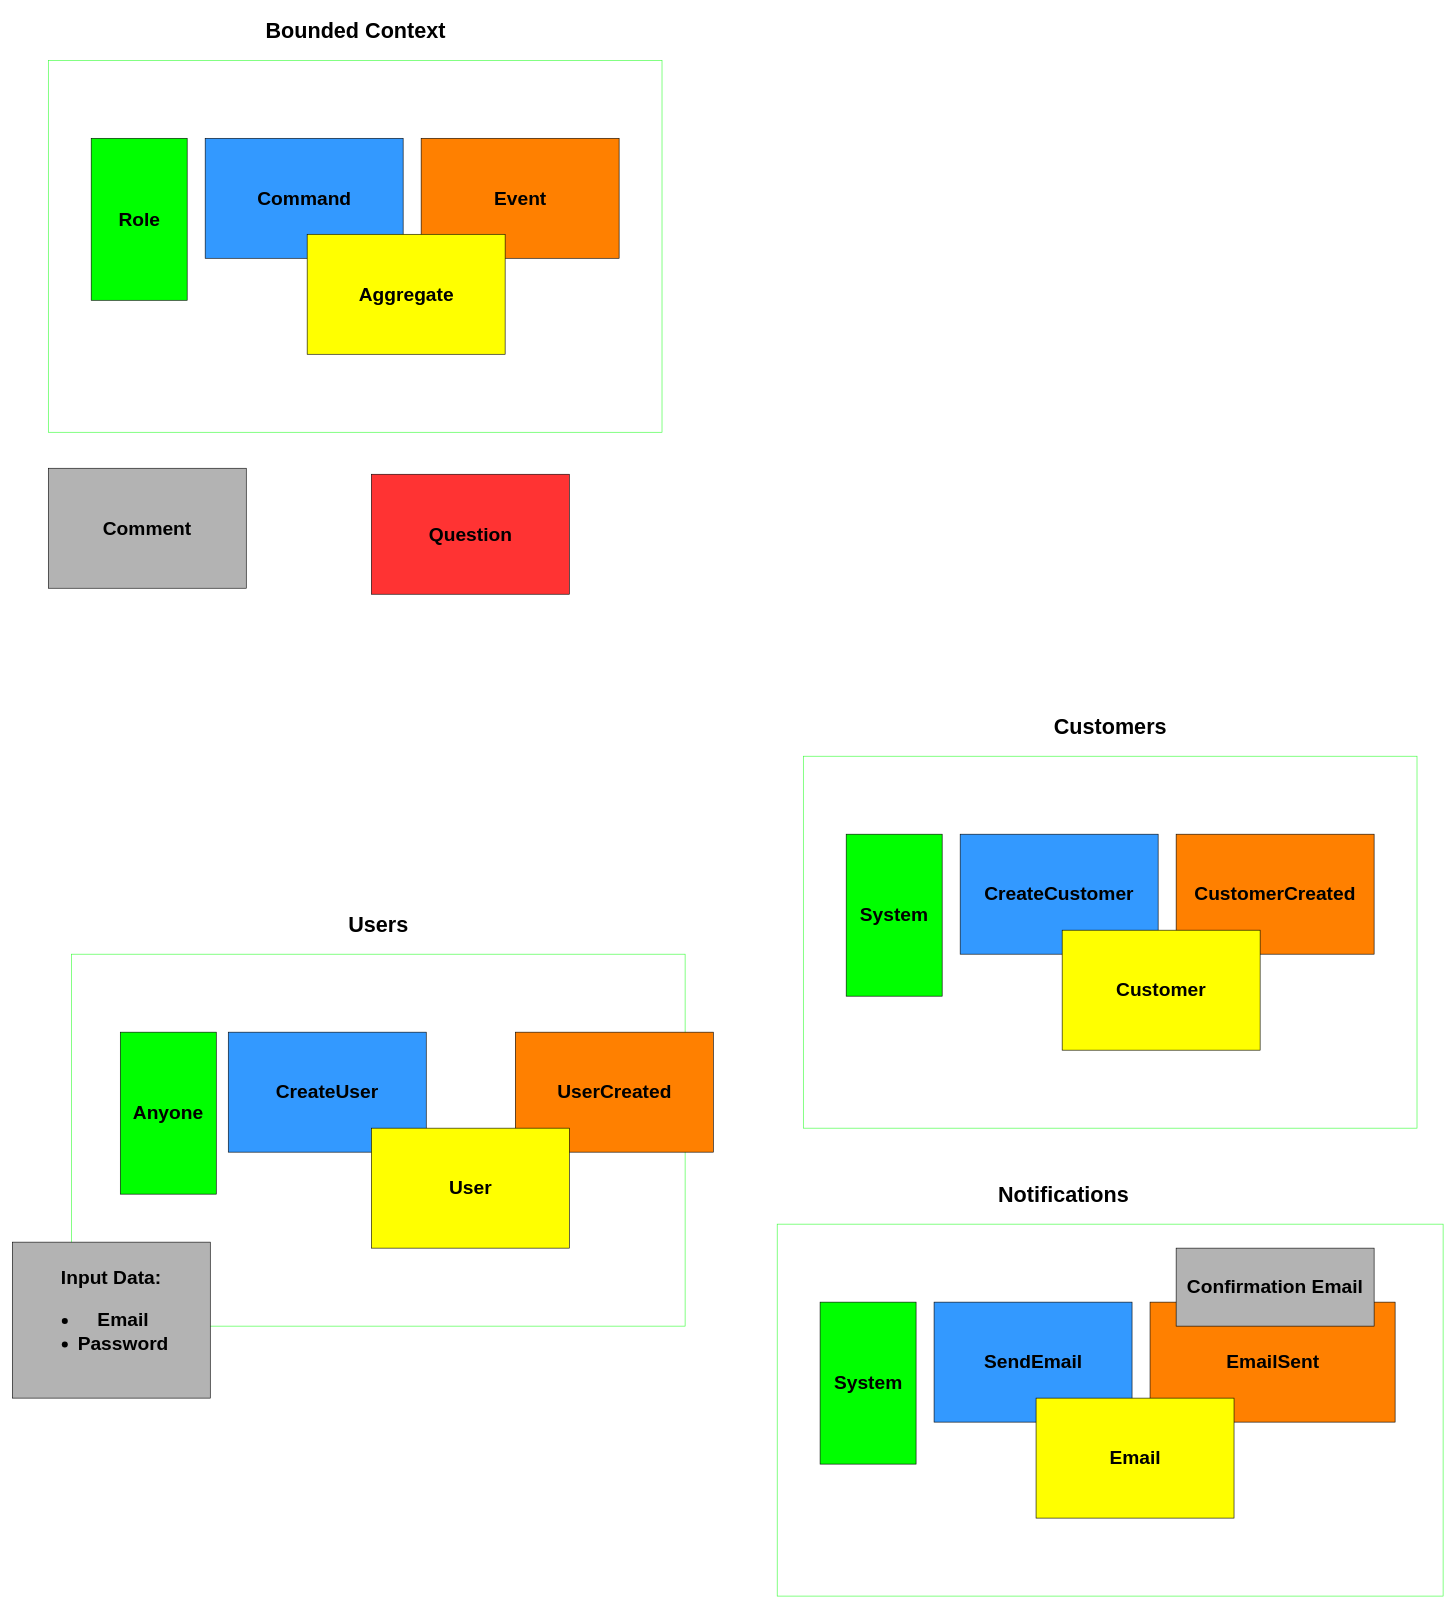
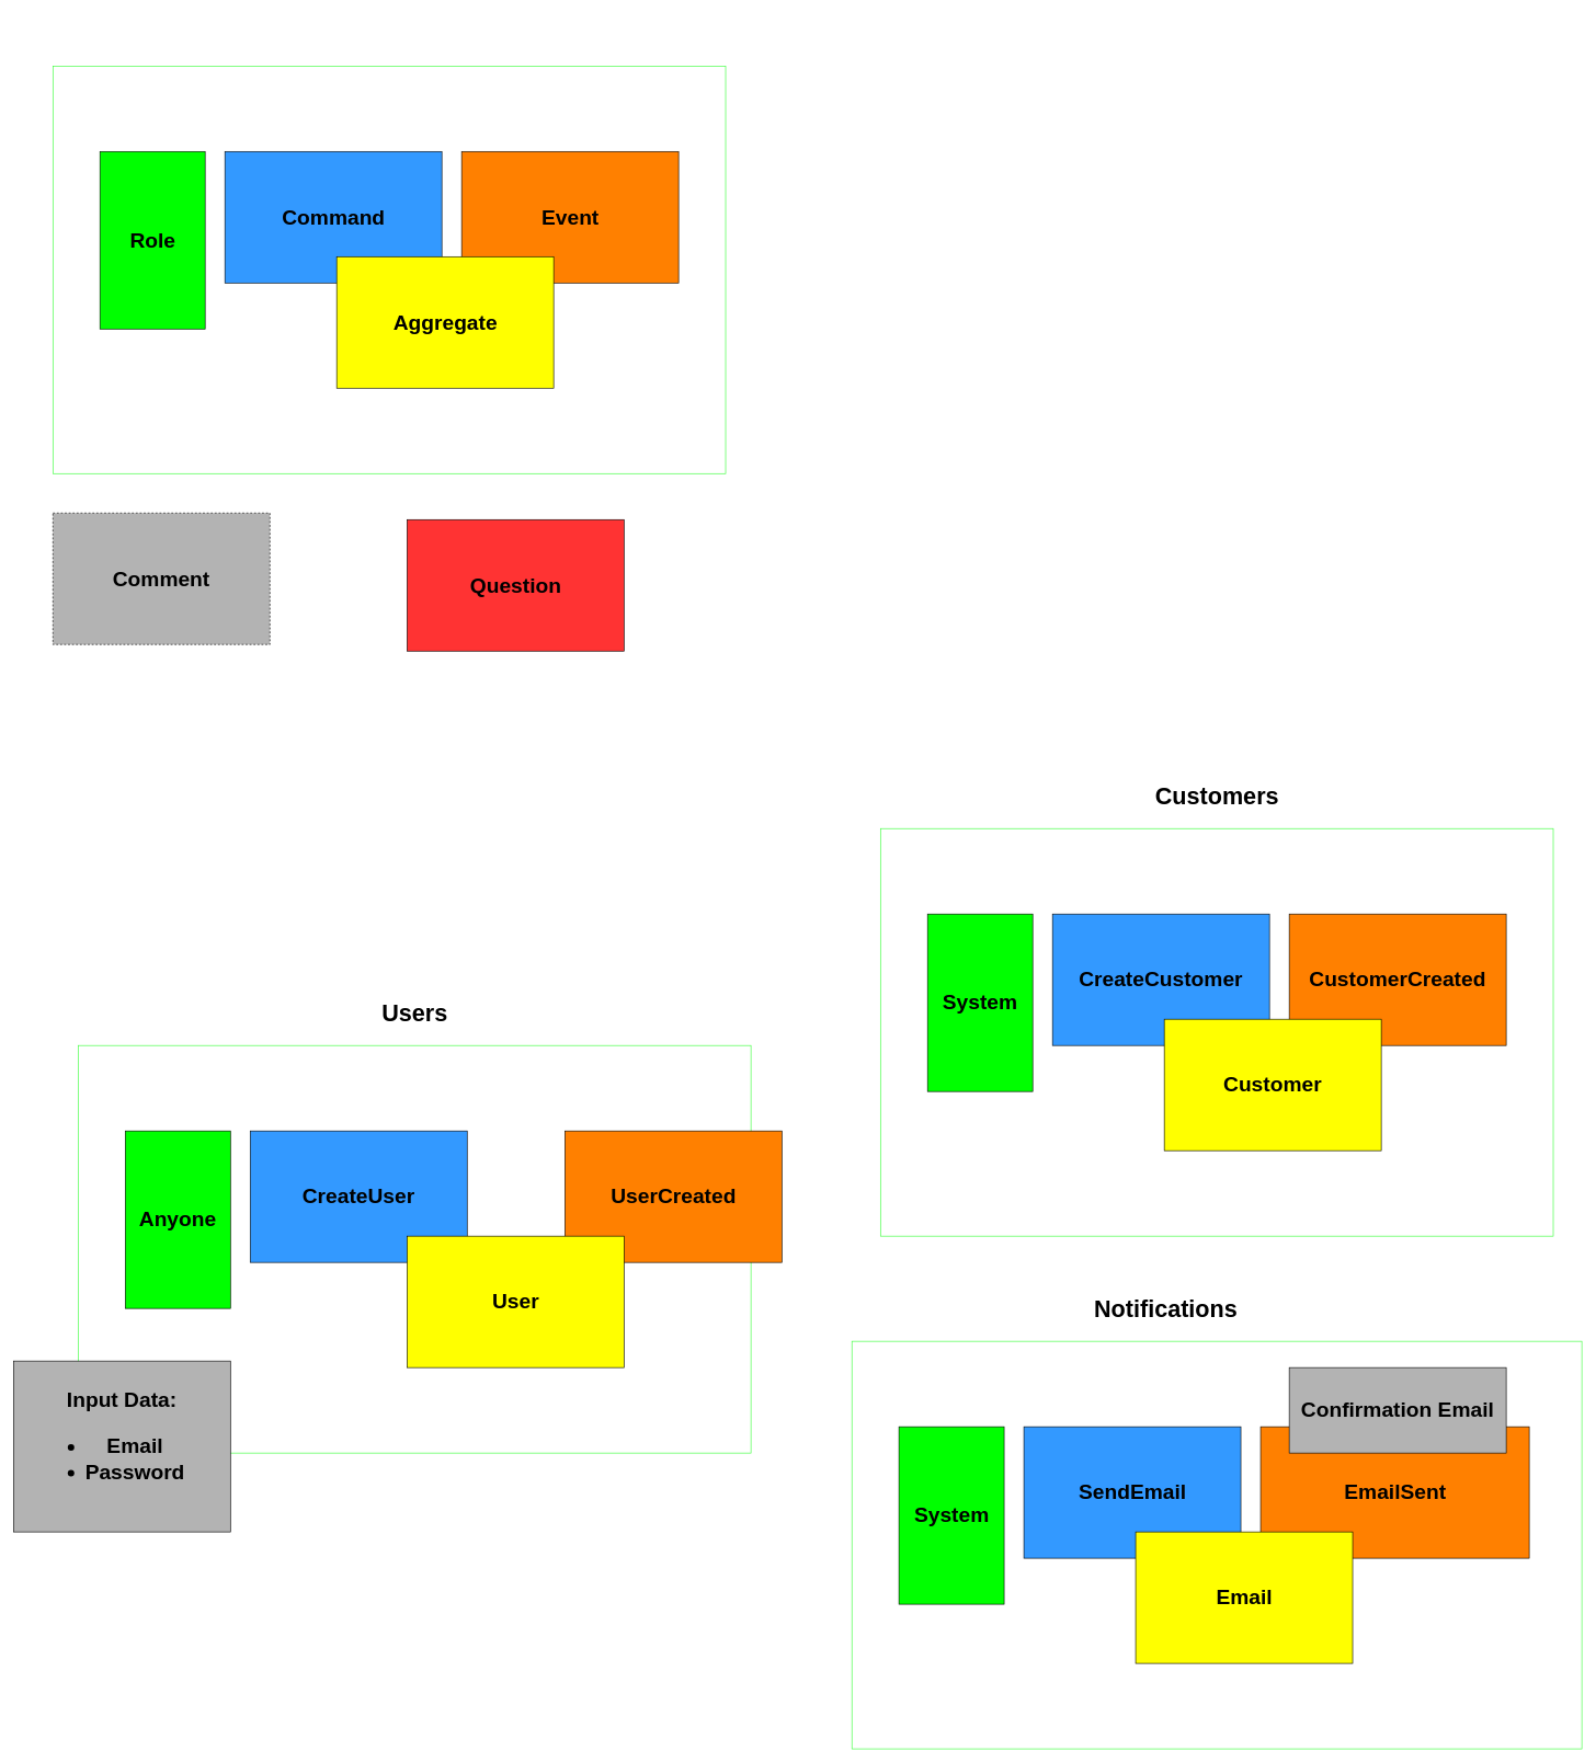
  <mxCell id="0" />
  <mxCell id="1" parent="0" />
  <mxCell id="2" value="" style="whiteSpace=wrap;html=1;fillColor=transparent;strokeColor=#33FF33;container=0;" parent="1" vertex="1"><mxGeometry x="80" y="100" width="1023" height="620" as="geometry" /></mxCell>
- <mxCell id="3" value="&lt;font style=&quot;font-size: 36px;&quot;&gt;&lt;b style=&quot;&quot;&gt;Bounded Context&lt;/b&gt;&lt;/font&gt;" style="text;html=1;align=center;verticalAlign=middle;resizable=0;points=[];autosize=1;strokeColor=none;fillColor=none;container=0;" parent="1" vertex="1"><mxGeometry x="431.5" y="20" width="320" height="60" as="geometry" /></mxCell>
  <mxCell id="4" value="&lt;font style=&quot;font-size: 32px;&quot; color=&quot;#000000&quot;&gt;&lt;b style=&quot;&quot;&gt;Event&lt;/b&gt;&lt;/font&gt;" style="whiteSpace=wrap;html=1;fillColor=#FF8000;container=0;" parent="1" vertex="1"><mxGeometry x="701.5" y="230" width="330" height="200" as="geometry" /></mxCell>
  <mxCell id="5" value="&lt;font style=&quot;font-size: 32px;&quot; color=&quot;#000000&quot;&gt;&lt;b style=&quot;&quot;&gt;Command&lt;/b&gt;&lt;/font&gt;" style="whiteSpace=wrap;html=1;fillColor=#3399FF;container=0;" parent="1" vertex="1"><mxGeometry x="341.5" y="230" width="330" height="200" as="geometry" /></mxCell>
  <mxCell id="6" value="&lt;font style=&quot;font-size: 32px;&quot; color=&quot;#000000&quot;&gt;&lt;b style=&quot;&quot;&gt;Aggregate&lt;/b&gt;&lt;/font&gt;" style="whiteSpace=wrap;html=1;fillColor=#FFFF00;container=0;" parent="1" vertex="1"><mxGeometry x="511.5" y="390" width="330" height="200" as="geometry" /></mxCell>
  <mxCell id="7" value="&lt;font style=&quot;font-size: 32px;&quot; color=&quot;#000000&quot;&gt;&lt;b style=&quot;&quot;&gt;Role&lt;/b&gt;&lt;/font&gt;" style="whiteSpace=wrap;html=1;fillColor=#00FF00;container=0;" parent="1" vertex="1"><mxGeometry x="151.5" y="230" width="160" height="270" as="geometry" /></mxCell>
  <mxCell id="8" value="&lt;font style=&quot;font-size: 32px;&quot; color=&quot;#000000&quot;&gt;&lt;b style=&quot;&quot;&gt;Question&lt;/b&gt;&lt;/font&gt;" style="whiteSpace=wrap;html=1;fillColor=#FF3333;container=0;" parent="1" vertex="1"><mxGeometry x="618.5" y="790" width="330" height="200" as="geometry" /></mxCell>
- <mxCell id="9" value="&lt;font style=&quot;font-size: 32px;&quot; color=&quot;#000000&quot;&gt;&lt;b style=&quot;&quot;&gt;Comment&lt;/b&gt;&lt;/font&gt;" style="whiteSpace=wrap;html=1;fillColor=#B3B3B3;container=0;" parent="1" vertex="1"><mxGeometry x="80" y="780" width="330" height="200" as="geometry" /></mxCell>
+ <mxCell id="9" value="&lt;font style=&quot;font-size: 32px;&quot; color=&quot;#000000&quot;&gt;&lt;b style=&quot;&quot;&gt;Comment&lt;/b&gt;&lt;/font&gt;" style="whiteSpace=wrap;html=1;fillColor=#B3B3B3;container=0;dashed=1;" parent="1" vertex="1"><mxGeometry x="80" y="780" width="330" height="200" as="geometry" /></mxCell>
  <mxCell id="10" value="" style="whiteSpace=wrap;html=1;fillColor=transparent;strokeColor=#33FF33;container=0;" parent="1" vertex="1"><mxGeometry x="118.5" y="1590" width="1023" height="620" as="geometry" /></mxCell>
  <mxCell id="11" value="&lt;font style=&quot;font-size: 36px;&quot;&gt;&lt;b style=&quot;&quot;&gt;Users&lt;/b&gt;&lt;/font&gt;" style="text;html=1;align=center;verticalAlign=middle;resizable=0;points=[];autosize=1;strokeColor=none;fillColor=none;container=0;" parent="1" vertex="1"><mxGeometry x="570" y="1510" width="120" height="60" as="geometry" /></mxCell>
  <mxCell id="12" value="&lt;font style=&quot;font-size: 32px;&quot; color=&quot;#000000&quot;&gt;&lt;b style=&quot;&quot;&gt;UserCreated&lt;/b&gt;&lt;/font&gt;" style="whiteSpace=wrap;html=1;fillColor=#FF8000;container=0;" parent="1" vertex="1"><mxGeometry x="858.5" y="1720" width="330" height="200" as="geometry" /></mxCell>
  <mxCell id="13" value="&lt;font style=&quot;font-size: 32px;&quot; color=&quot;#000000&quot;&gt;&lt;b style=&quot;&quot;&gt;CreateUser&lt;/b&gt;&lt;/font&gt;" style="whiteSpace=wrap;html=1;fillColor=#3399FF;container=0;" parent="1" vertex="1"><mxGeometry x="380" y="1720" width="330" height="200" as="geometry" /></mxCell>
  <mxCell id="14" value="&lt;font style=&quot;font-size: 32px;&quot; color=&quot;#000000&quot;&gt;&lt;b style=&quot;&quot;&gt;User&lt;/b&gt;&lt;/font&gt;" style="whiteSpace=wrap;html=1;fillColor=#FFFF00;container=0;" parent="1" vertex="1"><mxGeometry x="618.5" y="1880" width="330" height="200" as="geometry" /></mxCell>
- <mxCell id="15" value="&lt;font style=&quot;font-size: 32px;&quot; color=&quot;#000000&quot;&gt;&lt;b style=&quot;&quot;&gt;Anyone&lt;/b&gt;&lt;/font&gt;" style="whiteSpace=wrap;html=1;fillColor=#00FF00;container=0;" parent="1" vertex="1"><mxGeometry x="200" y="1720" width="160" height="270" as="geometry" /></mxCell>
+ <mxCell id="15" value="&lt;font style=&quot;font-size: 32px;&quot; color=&quot;#000000&quot;&gt;&lt;b style=&quot;&quot;&gt;Anyone&lt;/b&gt;&lt;/font&gt;" style="whiteSpace=wrap;html=1;fillColor=#00FF00;container=0;" parent="1" vertex="1"><mxGeometry x="190" y="1720" width="160" height="270" as="geometry" /></mxCell>
  <mxCell id="16" value="&lt;font style=&quot;font-size: 32px;&quot; color=&quot;#000000&quot;&gt;&lt;b style=&quot;&quot;&gt;Input Data:&lt;br&gt;&lt;ul&gt;&lt;li&gt;&lt;font style=&quot;font-size: 32px;&quot; color=&quot;#000000&quot;&gt;&lt;b style=&quot;&quot;&gt;Email&lt;/b&gt;&lt;/font&gt;&lt;/li&gt;&lt;li&gt;&lt;font style=&quot;font-size: 32px;&quot; color=&quot;#000000&quot;&gt;&lt;b style=&quot;&quot;&gt;Password&lt;/b&gt;&lt;/font&gt;&lt;/li&gt;&lt;/ul&gt;&lt;/b&gt;&lt;/font&gt;" style="whiteSpace=wrap;html=1;fillColor=#B3B3B3;container=0;" parent="1" vertex="1"><mxGeometry x="20" y="2070" width="330" height="260" as="geometry" /></mxCell>
  <mxCell id="17" value="" style="whiteSpace=wrap;html=1;fillColor=transparent;strokeColor=#33FF33;container=0;" parent="1" vertex="1"><mxGeometry x="1338.5" y="1260" width="1023" height="620" as="geometry" /></mxCell>
  <mxCell id="18" value="&lt;font style=&quot;font-size: 36px;&quot;&gt;&lt;b style=&quot;&quot;&gt;Customers&lt;/b&gt;&lt;/font&gt;" style="text;html=1;align=center;verticalAlign=middle;resizable=0;points=[];autosize=1;strokeColor=none;fillColor=none;container=0;" parent="1" vertex="1"><mxGeometry x="1745" y="1180" width="210" height="60" as="geometry" /></mxCell>
  <mxCell id="19" value="&lt;font style=&quot;font-size: 32px;&quot; color=&quot;#000000&quot;&gt;&lt;b style=&quot;&quot;&gt;CustomerCreated&lt;/b&gt;&lt;/font&gt;" style="whiteSpace=wrap;html=1;fillColor=#FF8000;container=0;" parent="1" vertex="1"><mxGeometry x="1960" y="1390" width="330" height="200" as="geometry" /></mxCell>
  <mxCell id="20" value="&lt;font style=&quot;font-size: 32px;&quot; color=&quot;#000000&quot;&gt;&lt;b style=&quot;&quot;&gt;CreateCustomer&lt;/b&gt;&lt;/font&gt;" style="whiteSpace=wrap;html=1;fillColor=#3399FF;container=0;" parent="1" vertex="1"><mxGeometry x="1600" y="1390" width="330" height="200" as="geometry" /></mxCell>
  <mxCell id="21" value="&lt;font style=&quot;font-size: 32px;&quot; color=&quot;#000000&quot;&gt;&lt;b style=&quot;&quot;&gt;Customer&lt;/b&gt;&lt;/font&gt;" style="whiteSpace=wrap;html=1;fillColor=#FFFF00;container=0;" parent="1" vertex="1"><mxGeometry x="1770" y="1550" width="330" height="200" as="geometry" /></mxCell>
  <mxCell id="22" value="&lt;font style=&quot;font-size: 32px;&quot; color=&quot;#000000&quot;&gt;&lt;b style=&quot;&quot;&gt;System&lt;/b&gt;&lt;/font&gt;" style="whiteSpace=wrap;html=1;fillColor=#00FF00;container=0;" parent="1" vertex="1"><mxGeometry x="1410" y="1390" width="160" height="270" as="geometry" /></mxCell>
  <mxCell id="23" value="" style="whiteSpace=wrap;html=1;fillColor=transparent;strokeColor=#33FF33;container=0;" parent="1" vertex="1"><mxGeometry x="1295" y="2040" width="1110" height="620" as="geometry" /></mxCell>
  <mxCell id="24" value="&lt;font style=&quot;font-size: 36px;&quot;&gt;&lt;b style=&quot;&quot;&gt;Notifications&lt;/b&gt;&lt;/font&gt;" style="text;html=1;align=center;verticalAlign=middle;resizable=0;points=[];autosize=1;strokeColor=none;fillColor=none;container=0;" parent="1" vertex="1"><mxGeometry x="1651.5" y="1960" width="240" height="60" as="geometry" /></mxCell>
  <mxCell id="25" value="&lt;font style=&quot;font-size: 32px;&quot; color=&quot;#000000&quot;&gt;&lt;b style=&quot;&quot;&gt;EmailSent&lt;/b&gt;&lt;/font&gt;" style="whiteSpace=wrap;html=1;fillColor=#FF8000;container=0;" parent="1" vertex="1"><mxGeometry x="1916.5" y="2170" width="408.5" height="200" as="geometry" /></mxCell>
  <mxCell id="26" value="&lt;font style=&quot;font-size: 32px;&quot; color=&quot;#000000&quot;&gt;&lt;b style=&quot;&quot;&gt;SendEmail&lt;/b&gt;&lt;/font&gt;" style="whiteSpace=wrap;html=1;fillColor=#3399FF;container=0;" parent="1" vertex="1"><mxGeometry x="1556.5" y="2170" width="330" height="200" as="geometry" /></mxCell>
  <mxCell id="27" value="&lt;font style=&quot;font-size: 32px;&quot; color=&quot;#000000&quot;&gt;&lt;b style=&quot;&quot;&gt;Email&lt;/b&gt;&lt;/font&gt;" style="whiteSpace=wrap;html=1;fillColor=#FFFF00;container=0;" parent="1" vertex="1"><mxGeometry x="1726.5" y="2330" width="330" height="200" as="geometry" /></mxCell>
  <mxCell id="28" value="&lt;font style=&quot;font-size: 32px;&quot; color=&quot;#000000&quot;&gt;&lt;b style=&quot;&quot;&gt;System&lt;/b&gt;&lt;/font&gt;" style="whiteSpace=wrap;html=1;fillColor=#00FF00;container=0;" parent="1" vertex="1"><mxGeometry x="1366.5" y="2170" width="160" height="270" as="geometry" /></mxCell>
  <mxCell id="29" value="&lt;font color=&quot;#000000&quot;&gt;&lt;span style=&quot;font-size: 32px;&quot;&gt;&lt;b&gt;Confirmation Email&lt;/b&gt;&lt;/span&gt;&lt;/font&gt;" style="whiteSpace=wrap;html=1;fillColor=#B3B3B3;container=0;" parent="1" vertex="1"><mxGeometry x="1960" y="2080" width="330" height="130" as="geometry" /></mxCell>
